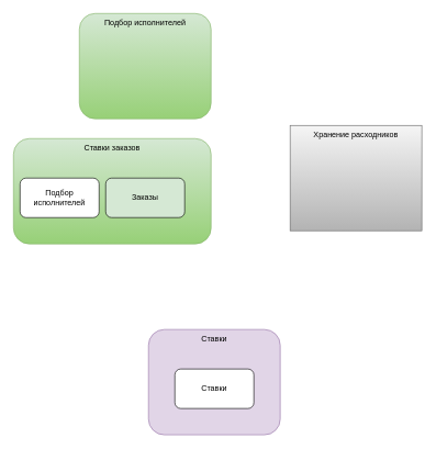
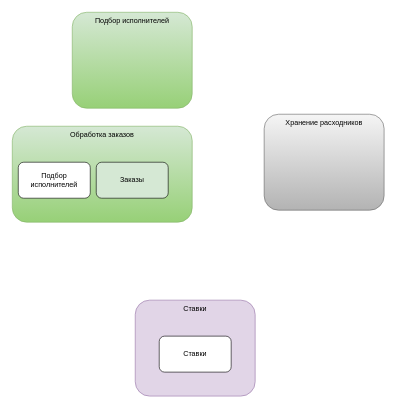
  <mxCell id="0" />
  <mxCell id="1" parent="0" />
- <mxCell id="2" value="Хранение расходников" style="whiteSpace=wrap;html=1;fillColor=#f5f5f5;strokeColor=#666666;gradientColor=#b3b3b3;verticalAlign=top;rounded=0;" vertex="1" parent="1"><mxGeometry x="440" y="190" width="200" height="160" as="geometry" /></mxCell>
+ <mxCell id="2" value="Хранение расходников" style="rounded=1;whiteSpace=wrap;html=1;fillColor=#f5f5f5;strokeColor=#666666;gradientColor=#b3b3b3;verticalAlign=top;" vertex="1" parent="1"><mxGeometry x="440" y="190" width="200" height="160" as="geometry" /></mxCell>
  <mxCell id="3" value="Подбор исполнителей" style="rounded=1;whiteSpace=wrap;html=1;fillColor=#d5e8d4;strokeColor=#82b366;gradientColor=#97d077;verticalAlign=top;" vertex="1" parent="1"><mxGeometry x="120" y="20" width="200" height="160" as="geometry" /></mxCell>
- <mxCell id="4" value="Ставки заказов" style="rounded=1;whiteSpace=wrap;html=1;fillColor=#d5e8d4;strokeColor=#82b366;verticalAlign=top;gradientColor=#97d077;" vertex="1" parent="1"><mxGeometry x="20" y="210" width="300" height="160" as="geometry" /></mxCell>
+ <mxCell id="4" value="Обработка заказов" style="rounded=1;whiteSpace=wrap;html=1;fillColor=#d5e8d4;strokeColor=#82b366;verticalAlign=top;gradientColor=#97d077;" vertex="1" parent="1"><mxGeometry x="20" y="210" width="300" height="160" as="geometry" /></mxCell>
  <mxCell id="5" value="Заказы" style="rounded=1;whiteSpace=wrap;html=1;fillColor=#d5e8d4;" vertex="1" parent="1"><mxGeometry x="160" y="270" width="120" height="60" as="geometry" /></mxCell>
  <mxCell id="6" value="Ставки" style="rounded=1;whiteSpace=wrap;html=1;fillColor=#e1d5e7;strokeColor=#9673a6;verticalAlign=top;" vertex="1" parent="1"><mxGeometry x="225" y="500" width="200" height="160" as="geometry" /></mxCell>
  <mxCell id="7" value="Ставки" style="rounded=1;whiteSpace=wrap;html=1;" vertex="1" parent="1"><mxGeometry x="265" y="560" width="120" height="60" as="geometry" /></mxCell>
  <mxCell id="8" value="Подбор исполнителей" style="rounded=1;whiteSpace=wrap;html=1;" vertex="1" parent="1"><mxGeometry x="30" y="270" width="120" height="60" as="geometry" /></mxCell>
